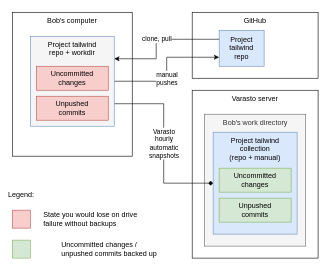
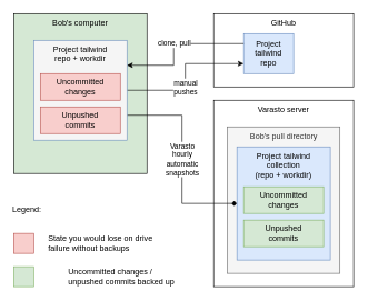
  <mxCell id="0" />
  <mxCell id="1" parent="0" />
  <mxCell id="2" value="GitHub" style="rounded=0;whiteSpace=wrap;html=1;verticalAlign=top;" vertex="1" parent="1"><mxGeometry x="320" y="20" width="210" height="110" as="geometry" /></mxCell>
  <mxCell id="3" value="Varasto server" style="rounded=0;whiteSpace=wrap;html=1;verticalAlign=top;" vertex="1" parent="1"><mxGeometry x="320" y="150" width="210" height="280" as="geometry" /></mxCell>
  <mxCell id="4" value="Project tailwind&lt;br&gt;repo" style="rounded=0;whiteSpace=wrap;html=1;fillColor=#dae8fc;strokeColor=#6c8ebf;" vertex="1" parent="1"><mxGeometry x="365" y="50" width="75" height="60" as="geometry" /></mxCell>
- <mxCell id="5" value="Bob's computer" style="rounded=0;whiteSpace=wrap;html=1;verticalAlign=top;" vertex="1" parent="1"><mxGeometry x="20" y="20" width="200" height="240" as="geometry" /></mxCell>
- <mxCell id="6" value="Bob's work directory" style="rounded=0;whiteSpace=wrap;html=1;verticalAlign=top;fillColor=#f5f5f5;strokeColor=#666666;fontColor=#333333;" vertex="1" parent="1"><mxGeometry x="340.62" y="190" width="168.75" height="220" as="geometry" /></mxCell>
+ <mxCell id="5" value="Bob's computer" style="rounded=0;whiteSpace=wrap;html=1;verticalAlign=top;fillColor=#d5e8d4;" vertex="1" parent="1"><mxGeometry x="20" y="20" width="200" height="240" as="geometry" /></mxCell>
+ <mxCell id="6" value="Bob's pull directory" style="rounded=0;whiteSpace=wrap;html=1;verticalAlign=top;fillColor=#f5f5f5;strokeColor=#666666;fontColor=#333333;" vertex="1" parent="1"><mxGeometry x="340.62" y="190" width="168.75" height="220" as="geometry" /></mxCell>
  <mxCell id="7" value="Varasto&lt;br&gt;hourly&lt;br&gt;automatic&lt;br&gt;snapshots" style="edgeStyle=orthogonalEdgeStyle;rounded=0;orthogonalLoop=1;jettySize=auto;html=1;exitX=1;exitY=0.75;exitDx=0;exitDy=0;entryX=0;entryY=0.5;entryDx=0;entryDy=0;endArrow=diamond;" edge="1" parent="1" source="9" target="12"><mxGeometry relative="1" as="geometry" /></mxCell>
  <mxCell id="8" value="manual&lt;br&gt;pushes" style="edgeStyle=orthogonalEdgeStyle;rounded=0;orthogonalLoop=1;jettySize=auto;html=1;exitX=1;exitY=0.5;exitDx=0;exitDy=0;entryX=0;entryY=0.75;entryDx=0;entryDy=0;" edge="1" parent="1" source="9" target="4"><mxGeometry x="-0.186" y="5" relative="1" as="geometry"><mxPoint x="5" y="-4" as="offset" /></mxGeometry></mxCell>
  <mxCell id="9" value="Project tailwind&lt;br&gt;repo + workdir" style="rounded=0;whiteSpace=wrap;html=1;verticalAlign=top;fillColor=#f5f5f5;strokeColor=#6c8ebf;" vertex="1" parent="1"><mxGeometry x="50" y="60" width="140" height="150" as="geometry" /></mxCell>
  <mxCell id="10" value="Uncommitted changes" style="rounded=0;whiteSpace=wrap;html=1;fillColor=#f8cecc;strokeColor=#b85450;" vertex="1" parent="1"><mxGeometry x="60" y="110" width="120" height="40" as="geometry" /></mxCell>
  <mxCell id="11" value="Unpushed&lt;br&gt;commits" style="rounded=0;whiteSpace=wrap;html=1;fillColor=#f8cecc;strokeColor=#b85450;" vertex="1" parent="1"><mxGeometry x="60" y="160" width="120" height="40" as="geometry" /></mxCell>
- <mxCell id="12" value="Project tailwind&lt;br&gt;collection&lt;br&gt;(repo + manual)" style="rounded=0;whiteSpace=wrap;html=1;verticalAlign=top;fillColor=#dae8fc;strokeColor=#6c8ebf;" vertex="1" parent="1"><mxGeometry x="354.99" y="220" width="140" height="170" as="geometry" /></mxCell>
+ <mxCell id="12" value="Project tailwind&lt;br&gt;collection&lt;br&gt;(repo + workdir)" style="rounded=0;whiteSpace=wrap;html=1;verticalAlign=top;fillColor=#dae8fc;strokeColor=#6c8ebf;" vertex="1" parent="1"><mxGeometry x="354.99" y="220" width="140" height="170" as="geometry" /></mxCell>
  <mxCell id="13" value="Uncommitted changes" style="rounded=0;whiteSpace=wrap;html=1;fillColor=#d5e8d4;strokeColor=#82b366;" vertex="1" parent="1"><mxGeometry x="365" y="280" width="120" height="40" as="geometry" /></mxCell>
  <mxCell id="14" value="Unpushed&lt;br&gt;commits" style="rounded=0;whiteSpace=wrap;html=1;fillColor=#d5e8d4;strokeColor=#82b366;" vertex="1" parent="1"><mxGeometry x="365" y="330" width="120" height="40" as="geometry" /></mxCell>
  <mxCell id="15" value="" style="rounded=0;whiteSpace=wrap;html=1;fillColor=#f8cecc;strokeColor=#b85450;" vertex="1" parent="1"><mxGeometry x="20" y="350" width="30" height="30" as="geometry" /></mxCell>
- <mxCell id="16" value="Legend:" style="text;html=1;strokeColor=none;fillColor=none;align=center;verticalAlign=middle;whiteSpace=wrap;rounded=0;" vertex="1" parent="1"><mxGeometry x="15" y="314" width="40" height="20" as="geometry" /></mxCell>
+ <mxCell id="16" value="Legend:" style="text;html=1;strokeColor=none;fillColor=none;align=center;verticalAlign=middle;whiteSpace=wrap;rounded=0;" vertex="1" parent="1"><mxGeometry x="20" y="304" width="40" height="20" as="geometry" /></mxCell>
  <mxCell id="17" value="State you would lose on drive failure without backups" style="text;html=1;strokeColor=none;fillColor=none;align=left;verticalAlign=middle;whiteSpace=wrap;rounded=0;" vertex="1" parent="1"><mxGeometry x="70" y="355" width="160" height="20" as="geometry" /></mxCell>
  <mxCell id="18" value="" style="rounded=0;whiteSpace=wrap;html=1;fillColor=#d5e8d4;strokeColor=#82b366;" vertex="1" parent="1"><mxGeometry x="20" y="400" width="30" height="30" as="geometry" /></mxCell>
  <mxCell id="19" value="Uncommitted changes / unpushed commits backed up" style="text;html=1;strokeColor=none;fillColor=none;align=left;verticalAlign=middle;whiteSpace=wrap;rounded=0;" vertex="1" parent="1"><mxGeometry x="100" y="405" width="170" height="20" as="geometry" /></mxCell>
  <mxCell id="20" value="clone, pull" style="edgeStyle=orthogonalEdgeStyle;rounded=0;orthogonalLoop=1;jettySize=auto;html=1;exitX=0;exitY=0.25;exitDx=0;exitDy=0;entryX=1;entryY=0.25;entryDx=0;entryDy=0;" edge="1" parent="1" source="4" target="9"><mxGeometry relative="1" as="geometry"><Array as="points"><mxPoint x="260" y="65" /><mxPoint x="260" y="98" /></Array></mxGeometry></mxCell>
